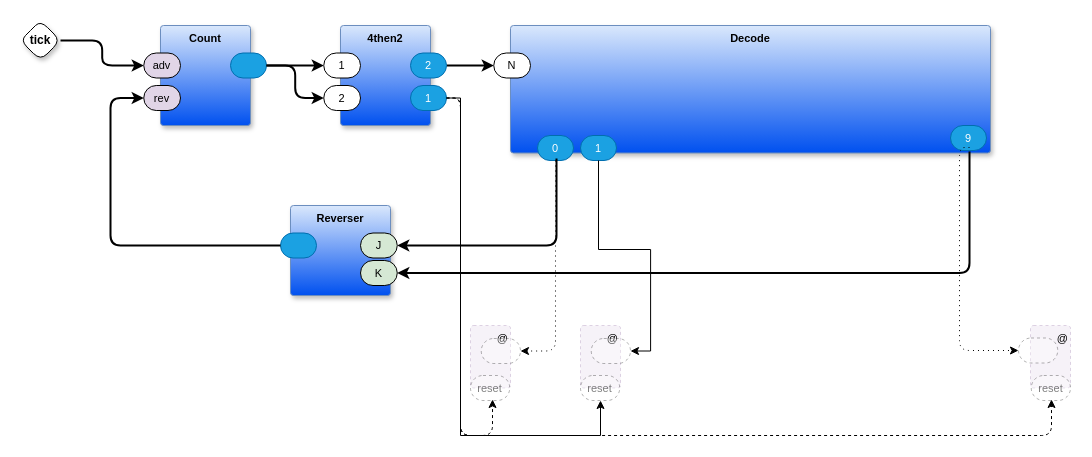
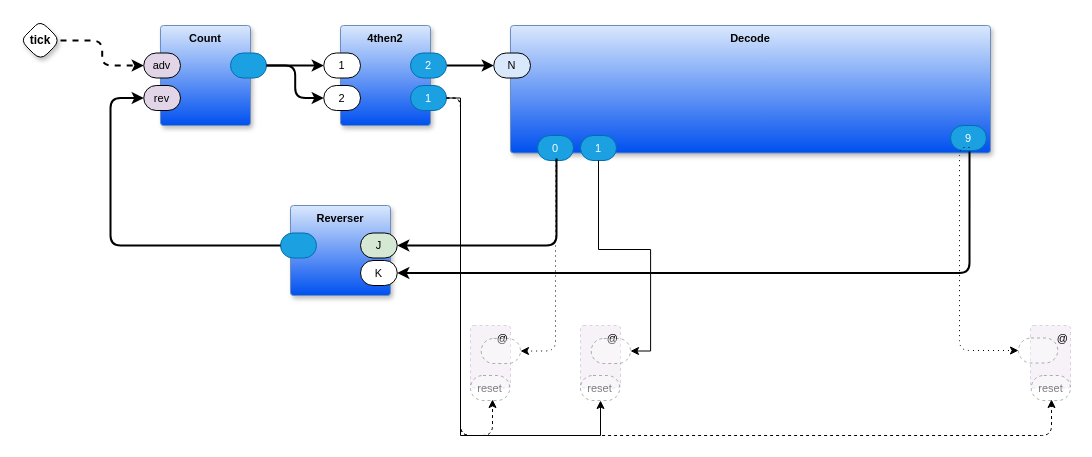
  <mxCell id="0" />
  <mxCell id="1" parent="0" />
- <mxCell id="2" style="edgeStyle=orthogonalEdgeStyle;rounded=1;orthogonalLoop=1;jettySize=auto;html=1;exitX=1;exitY=0.5;exitDx=0;exitDy=0;exitPerimeter=0;strokeWidth=2;curved=0;entryX=0;entryY=0.5;entryDx=0;entryDy=0;entryPerimeter=0;" edge="1" parent="1" source="3" target="5"><mxGeometry relative="1" as="geometry"><mxPoint x="123.25" y="65" as="targetPoint" /></mxGeometry></mxCell>
+ <mxCell id="2" style="edgeStyle=orthogonalEdgeStyle;rounded=1;orthogonalLoop=1;jettySize=auto;html=1;exitX=1;exitY=0.5;exitDx=0;exitDy=0;exitPerimeter=0;strokeWidth=2;curved=0;entryX=0;entryY=0.5;entryDx=0;entryDy=0;entryPerimeter=0;dashed=1;" edge="1" parent="1" source="3" target="5"><mxGeometry relative="1" as="geometry"><mxPoint x="123.25" y="65" as="targetPoint" /></mxGeometry></mxCell>
  <mxCell id="3" value="tick" style="rhombus;whiteSpace=wrap;html=1;rounded=1;fontStyle=1;glass=0;sketch=0;fontSize=12;points=[[0,0.5,0,0,0],[0.5,0,0,0,0],[0.5,1,0,0,0],[1,0.5,0,0,0]];shadow=1;fontFamily=Helvetica;fontColor=default;" vertex="1" parent="1"><mxGeometry x="20" y="20" width="40" height="40" as="geometry" /></mxCell>
  <mxCell id="4" value="Count" style="rounded=1;whiteSpace=wrap;html=1;container=1;recursiveResize=0;verticalAlign=top;arcSize=6;fontStyle=1;autosize=0;points=[];absoluteArcSize=1;shadow=1;strokeColor=#6c8ebf;fillColor=#dae8fc;fontFamily=Helvetica;fontSize=11;gradientColor=#0050EF;fontColor=default;" vertex="1" parent="1"><mxGeometry x="160" y="25" width="90" height="100" as="geometry"><mxRectangle x="-98" y="-1230" width="99" height="26" as="alternateBounds" /></mxGeometry></mxCell>
  <mxCell id="5" value="adv" style="rounded=1;whiteSpace=wrap;html=1;sketch=0;points=[[0,0.5,0,0,0],[1,0.5,0,0,0]];arcSize=50;fontFamily=Helvetica;fontSize=11;fontColor=default;fillColor=#e1d5e7;" vertex="1" parent="4"><mxGeometry x="-16.75" y="27.5" width="36.75" height="25" as="geometry" /></mxCell>
  <mxCell id="6" value="" style="rounded=1;whiteSpace=wrap;html=1;sketch=0;points=[[0,0.5,0,0,0],[1,0.5,0,0,0]];fillColor=#1ba1e2;fontColor=#ffffff;strokeColor=#006EAF;arcSize=50;fontFamily=Helvetica;fontSize=11;" vertex="1" parent="4"><mxGeometry x="70" y="27.5" width="36" height="25" as="geometry" /></mxCell>
  <mxCell id="7" value="rev" style="rounded=1;whiteSpace=wrap;html=1;sketch=0;points=[[0,0.5,0,0,0],[1,0.5,0,0,0]];arcSize=50;fontFamily=Helvetica;fontSize=11;fontColor=default;fillColor=#e1d5e7;" vertex="1" parent="4"><mxGeometry x="-16.75" y="60" width="36.75" height="25" as="geometry" /></mxCell>
  <mxCell id="8" value="Reverser" style="rounded=1;whiteSpace=wrap;html=1;container=1;recursiveResize=0;verticalAlign=top;arcSize=6;fontStyle=1;autosize=0;points=[];absoluteArcSize=1;shadow=1;strokeColor=#6c8ebf;fillColor=#dae8fc;fontFamily=Helvetica;fontSize=11;gradientColor=#0050EF;fontColor=default;" vertex="1" parent="1"><mxGeometry x="290" y="205" width="100" height="90" as="geometry"><mxRectangle x="-98" y="-1230" width="99" height="26" as="alternateBounds" /></mxGeometry></mxCell>
  <mxCell id="9" value="J" style="rounded=1;whiteSpace=wrap;html=1;sketch=0;points=[[0,0.5,0,0,0],[1,0.5,0,0,0]];arcSize=50;fontFamily=Helvetica;fontSize=11;fontColor=default;fillColor=#d5e8d4;" vertex="1" parent="8"><mxGeometry x="70" y="27.5" width="36.75" height="25" as="geometry" /></mxCell>
  <mxCell id="10" value="" style="rounded=1;whiteSpace=wrap;html=1;sketch=0;points=[[0,0.5,0,0,0],[1,0.5,0,0,0]];fillColor=#1ba1e2;fontColor=#ffffff;strokeColor=#006EAF;arcSize=50;fontFamily=Helvetica;fontSize=11;" vertex="1" parent="8"><mxGeometry x="-10" y="27.5" width="36" height="25" as="geometry" /></mxCell>
- <mxCell id="11" value="K" style="rounded=1;whiteSpace=wrap;html=1;sketch=0;points=[[0,0.5,0,0,0],[1,0.5,0,0,0]];arcSize=50;fontFamily=Helvetica;fontSize=11;fontColor=default;fillColor=#d5e8d4;" vertex="1" parent="8"><mxGeometry x="70" y="55" width="36.75" height="25" as="geometry" /></mxCell>
+ <mxCell id="11" value="K" style="rounded=1;whiteSpace=wrap;html=1;sketch=0;points=[[0,0.5,0,0,0],[1,0.5,0,0,0]];arcSize=50;fontFamily=Helvetica;fontSize=11;fontColor=default;" vertex="1" parent="8"><mxGeometry x="70" y="55" width="36.75" height="25" as="geometry" /></mxCell>
  <mxCell id="12" style="edgeStyle=orthogonalEdgeStyle;rounded=1;orthogonalLoop=1;jettySize=auto;html=1;exitX=0;exitY=0.5;exitDx=0;exitDy=0;exitPerimeter=0;entryX=0;entryY=0.5;entryDx=0;entryDy=0;entryPerimeter=0;curved=0;strokeWidth=2;" edge="1" parent="1" source="10" target="7"><mxGeometry relative="1" as="geometry"><Array as="points"><mxPoint x="110" y="245" /><mxPoint x="110" y="98" /></Array></mxGeometry></mxCell>
  <mxCell id="13" value="Decode" style="rounded=1;whiteSpace=wrap;html=1;container=1;recursiveResize=0;verticalAlign=top;arcSize=6;fontStyle=1;autosize=0;points=[];absoluteArcSize=1;shadow=1;strokeColor=#6c8ebf;fillColor=#dae8fc;fontFamily=Helvetica;fontSize=11;gradientColor=#0050EF;fontColor=default;" vertex="1" parent="1"><mxGeometry x="510" y="25" width="480" height="127.5" as="geometry"><mxRectangle x="-98" y="-1230" width="99" height="26" as="alternateBounds" /></mxGeometry></mxCell>
- <mxCell id="14" value="N" style="rounded=1;whiteSpace=wrap;html=1;sketch=0;points=[[0,0.5,0,0,0],[1,0.5,0,0,0]];arcSize=50;fontFamily=Helvetica;fontSize=11;fontColor=default;" vertex="1" parent="13"><mxGeometry x="-16.75" y="27.5" width="36.75" height="25" as="geometry" /></mxCell>
+ <mxCell id="14" value="N" style="rounded=1;whiteSpace=wrap;html=1;sketch=0;points=[[0,0.5,0,0,0],[1,0.5,0,0,0]];arcSize=50;fontFamily=Helvetica;fontSize=11;fontColor=default;fillColor=#dae8fc;" vertex="1" parent="13"><mxGeometry x="-16.75" y="27.5" width="36.75" height="25" as="geometry" /></mxCell>
  <mxCell id="15" value="9" style="rounded=1;whiteSpace=wrap;html=1;sketch=0;points=[[0,0.5,0,0,0],[1,0.5,0,0,0]];fillColor=#1ba1e2;fontColor=#ffffff;strokeColor=#006EAF;arcSize=50;fontFamily=Helvetica;fontSize=11;" vertex="1" parent="13"><mxGeometry x="440" y="100" width="36" height="25" as="geometry" /></mxCell>
  <mxCell id="16" value="0" style="rounded=1;whiteSpace=wrap;html=1;sketch=0;points=[[0,0.5,0,0,0],[1,0.5,0,0,0]];fillColor=#1ba1e2;fontColor=#ffffff;strokeColor=#006EAF;arcSize=50;fontFamily=Helvetica;fontSize=11;" vertex="1" parent="13"><mxGeometry x="27" y="110" width="36" height="25" as="geometry" /></mxCell>
  <mxCell id="17" value="1" style="rounded=1;whiteSpace=wrap;html=1;sketch=0;points=[[0,0.5,0,0,0],[1,0.5,0,0,0]];fillColor=#1ba1e2;fontColor=#ffffff;strokeColor=#006EAF;arcSize=50;fontFamily=Helvetica;fontSize=11;" vertex="1" parent="13"><mxGeometry x="70" y="110" width="36" height="25" as="geometry" /></mxCell>
  <mxCell id="18" style="edgeStyle=orthogonalEdgeStyle;shape=connector;curved=0;rounded=1;orthogonalLoop=1;jettySize=auto;html=1;exitX=1;exitY=0.5;exitDx=0;exitDy=0;exitPerimeter=0;entryX=0;entryY=0.5;entryDx=0;entryDy=0;entryPerimeter=0;strokeColor=default;strokeWidth=2;align=center;verticalAlign=middle;fontFamily=Helvetica;fontSize=11;fontColor=default;labelBackgroundColor=default;endArrow=classic;" edge="1" parent="1" source="33" target="14"><mxGeometry relative="1" as="geometry" /></mxCell>
  <mxCell id="19" style="edgeStyle=orthogonalEdgeStyle;shape=connector;curved=0;rounded=1;orthogonalLoop=1;jettySize=auto;html=1;entryX=1;entryY=0.5;entryDx=0;entryDy=0;entryPerimeter=0;strokeColor=default;strokeWidth=2;align=center;verticalAlign=middle;fontFamily=Helvetica;fontSize=11;fontColor=default;labelBackgroundColor=default;endArrow=classic;exitX=0.528;exitY=0.92;exitDx=0;exitDy=0;exitPerimeter=0;" edge="1" parent="1" source="16" target="9"><mxGeometry relative="1" as="geometry"><Array as="points"><mxPoint x="556" y="245" /></Array></mxGeometry></mxCell>
  <mxCell id="20" style="edgeStyle=orthogonalEdgeStyle;shape=connector;curved=0;rounded=1;orthogonalLoop=1;jettySize=auto;html=1;entryX=1;entryY=0.5;entryDx=0;entryDy=0;entryPerimeter=0;strokeColor=default;strokeWidth=2;align=center;verticalAlign=middle;fontFamily=Helvetica;fontSize=11;fontColor=default;labelBackgroundColor=default;endArrow=classic;exitX=0.528;exitY=1.04;exitDx=0;exitDy=0;exitPerimeter=0;" edge="1" parent="1" source="15" target="11"><mxGeometry relative="1" as="geometry" /></mxCell>
  <mxCell id="21" value="@" style="rounded=1;sketch=0;container=1;recursiveResize=0;verticalAlign=top;arcSize=6;fontStyle=0;autosize=0;points=[];absoluteArcSize=1;shadow=0;strokeColor=#9673a6;fillColor=#e1d5e7;fontFamily=Helvetica;fontSize=11;dashed=1;opacity=30;align=right;labelBackgroundColor=none;" vertex="1" parent="1"><mxGeometry x="1030" y="325" width="40" height="62.5" as="geometry"><mxRectangle x="-98" y="-1230" width="99" height="26" as="alternateBounds" /></mxGeometry></mxCell>
  <mxCell id="22" value="" style="rounded=1;whiteSpace=wrap;html=1;sketch=0;points=[[0,0.5,0,0,0],[1,0.5,0,0,0]];arcSize=50;fontFamily=Helvetica;fontSize=11;fontColor=default;dashed=1;textOpacity=50;opacity=30;fontStyle=0;labelBackgroundColor=none;" vertex="1" parent="21"><mxGeometry x="-12" y="12.5" width="39.25" height="25" as="geometry" /></mxCell>
  <mxCell id="23" value="reset" style="rounded=1;whiteSpace=wrap;html=1;sketch=0;points=[[0,0.5,0,0,0],[1,0.5,0,0,0]];arcSize=50;fontFamily=Helvetica;fontSize=11;fontColor=default;dashed=1;textOpacity=50;opacity=30;fontStyle=0;labelBackgroundColor=none;" vertex="1" parent="21"><mxGeometry x="0.75" y="50" width="39.25" height="25" as="geometry" /></mxCell>
  <mxCell id="24" style="edgeStyle=orthogonalEdgeStyle;shape=connector;curved=0;rounded=1;orthogonalLoop=1;jettySize=auto;html=1;entryX=0;entryY=0.5;entryDx=0;entryDy=0;entryPerimeter=0;strokeColor=default;strokeWidth=1;align=center;verticalAlign=middle;fontFamily=Helvetica;fontSize=11;fontColor=default;labelBackgroundColor=default;endArrow=classic;exitX=0.528;exitY=0.88;exitDx=0;exitDy=0;exitPerimeter=0;dashed=1;dashPattern=1 4;" edge="1" parent="1" source="15" target="22"><mxGeometry relative="1" as="geometry"><Array as="points"><mxPoint x="959" y="350" /></Array></mxGeometry></mxCell>
  <mxCell id="25" value="@" style="rounded=1;sketch=0;container=1;recursiveResize=0;verticalAlign=top;arcSize=6;fontStyle=0;autosize=0;points=[];absoluteArcSize=1;shadow=0;strokeColor=#9673a6;fillColor=#e1d5e7;fontFamily=Helvetica;fontSize=11;dashed=1;opacity=30;align=right;labelBackgroundColor=none;" vertex="1" parent="1"><mxGeometry x="470" y="325" width="40" height="62.5" as="geometry"><mxRectangle x="-98" y="-1230" width="99" height="26" as="alternateBounds" /></mxGeometry></mxCell>
  <mxCell id="26" value="" style="rounded=1;whiteSpace=wrap;html=1;sketch=0;points=[[0,0.5,0,0,0],[1,0.5,0,0,0]];arcSize=50;fontFamily=Helvetica;fontSize=11;fontColor=default;dashed=1;textOpacity=50;opacity=30;fontStyle=0;labelBackgroundColor=none;" vertex="1" parent="25"><mxGeometry x="10.75" y="13" width="39.25" height="25" as="geometry" /></mxCell>
  <mxCell id="27" value="reset" style="rounded=1;whiteSpace=wrap;html=1;sketch=0;points=[[0,0.5,0,0,0],[1,0.5,0,0,0]];arcSize=50;fontFamily=Helvetica;fontSize=11;fontColor=default;dashed=1;textOpacity=50;opacity=30;fontStyle=0;labelBackgroundColor=none;" vertex="1" parent="25"><mxGeometry y="50" width="39.25" height="25" as="geometry" /></mxCell>
  <mxCell id="28" style="edgeStyle=orthogonalEdgeStyle;shape=connector;curved=0;rounded=1;orthogonalLoop=1;jettySize=auto;html=1;entryX=1;entryY=0.5;entryDx=0;entryDy=0;entryPerimeter=0;dashed=1;dashPattern=1 4;strokeColor=default;strokeWidth=1;align=center;verticalAlign=middle;fontFamily=Helvetica;fontSize=11;fontColor=default;labelBackgroundColor=default;endArrow=classic;" edge="1" parent="1" source="16" target="26"><mxGeometry relative="1" as="geometry"><Array as="points"><mxPoint x="555" y="351" /></Array></mxGeometry></mxCell>
  <mxCell id="29" style="edgeStyle=orthogonalEdgeStyle;shape=connector;curved=0;rounded=1;orthogonalLoop=1;jettySize=auto;html=1;exitX=1;exitY=0.5;exitDx=0;exitDy=0;exitPerimeter=0;entryX=0;entryY=0.5;entryDx=0;entryDy=0;entryPerimeter=0;strokeColor=default;align=center;verticalAlign=middle;fontFamily=Helvetica;fontSize=11;fontColor=default;labelBackgroundColor=default;endArrow=classic;strokeWidth=2;" edge="1" parent="1" source="6" target="32"><mxGeometry relative="1" as="geometry" /></mxCell>
  <mxCell id="30" style="edgeStyle=orthogonalEdgeStyle;shape=connector;curved=0;rounded=1;orthogonalLoop=1;jettySize=auto;html=1;exitX=1;exitY=0.5;exitDx=0;exitDy=0;exitPerimeter=0;entryX=0;entryY=0.5;entryDx=0;entryDy=0;entryPerimeter=0;strokeColor=default;align=center;verticalAlign=middle;fontFamily=Helvetica;fontSize=11;fontColor=default;labelBackgroundColor=default;endArrow=classic;strokeWidth=2;" edge="1" parent="1" source="6" target="34"><mxGeometry relative="1" as="geometry" /></mxCell>
  <mxCell id="31" value="4then2" style="rounded=1;whiteSpace=wrap;html=1;container=1;recursiveResize=0;verticalAlign=top;arcSize=6;fontStyle=1;autosize=0;points=[];absoluteArcSize=1;shadow=1;strokeColor=#6c8ebf;fillColor=#dae8fc;fontFamily=Helvetica;fontSize=11;gradientColor=#0050EF;fontColor=default;" vertex="1" parent="1"><mxGeometry x="340" y="25" width="90" height="100" as="geometry"><mxRectangle x="-98" y="-1230" width="99" height="26" as="alternateBounds" /></mxGeometry></mxCell>
  <mxCell id="32" value="1" style="rounded=1;whiteSpace=wrap;html=1;sketch=0;points=[[0,0.5,0,0,0],[1,0.5,0,0,0]];arcSize=50;fontFamily=Helvetica;fontSize=11;fontColor=default;" vertex="1" parent="31"><mxGeometry x="-16.75" y="27.5" width="36.75" height="25" as="geometry" /></mxCell>
  <mxCell id="33" value="2" style="rounded=1;whiteSpace=wrap;html=1;sketch=0;points=[[0,0.5,0,0,0],[1,0.5,0,0,0]];fillColor=#1ba1e2;fontColor=#ffffff;strokeColor=#006EAF;arcSize=50;fontFamily=Helvetica;fontSize=11;" vertex="1" parent="31"><mxGeometry x="70" y="27.5" width="36" height="25" as="geometry" /></mxCell>
  <mxCell id="34" value="2" style="rounded=1;whiteSpace=wrap;html=1;sketch=0;points=[[0,0.5,0,0,0],[1,0.5,0,0,0]];arcSize=50;fontFamily=Helvetica;fontSize=11;fontColor=default;" vertex="1" parent="31"><mxGeometry x="-16.75" y="60" width="36.75" height="25" as="geometry" /></mxCell>
  <mxCell id="35" value="1" style="rounded=1;whiteSpace=wrap;html=1;sketch=0;points=[[0,0.5,0,0,0],[1,0.5,0,0,0]];fillColor=#1ba1e2;fontColor=#ffffff;strokeColor=#006EAF;arcSize=50;fontFamily=Helvetica;fontSize=11;" vertex="1" parent="31"><mxGeometry x="70" y="60" width="36" height="25" as="geometry" /></mxCell>
  <mxCell id="36" style="edgeStyle=orthogonalEdgeStyle;shape=connector;curved=0;rounded=1;orthogonalLoop=1;jettySize=auto;html=1;exitX=1;exitY=0.5;exitDx=0;exitDy=0;exitPerimeter=0;entryX=0.561;entryY=0.96;entryDx=0;entryDy=0;entryPerimeter=0;dashed=1;strokeColor=default;align=center;verticalAlign=middle;fontFamily=Helvetica;fontSize=11;fontColor=default;labelBackgroundColor=default;endArrow=classic;" edge="1" parent="1" source="35" target="27"><mxGeometry relative="1" as="geometry"><Array as="points"><mxPoint x="460" y="98" /><mxPoint x="460" y="435" /><mxPoint x="492" y="435" /></Array><mxPoint x="628" y="659.5" as="sourcePoint" /></mxGeometry></mxCell>
  <mxCell id="37" style="edgeStyle=orthogonalEdgeStyle;shape=connector;curved=0;rounded=1;orthogonalLoop=1;jettySize=auto;html=1;exitX=1;exitY=0.5;exitDx=0;exitDy=0;exitPerimeter=0;entryX=0.516;entryY=0.96;entryDx=0;entryDy=0;entryPerimeter=0;dashed=1;strokeColor=default;align=center;verticalAlign=middle;fontFamily=Helvetica;fontSize=11;fontColor=default;labelBackgroundColor=default;endArrow=classic;" edge="1" parent="1" source="35" target="23"><mxGeometry relative="1" as="geometry"><Array as="points"><mxPoint x="460" y="98" /><mxPoint x="460" y="435" /><mxPoint x="1051" y="435" /></Array><mxPoint x="898" y="659.5" as="sourcePoint" /></mxGeometry></mxCell>
  <mxCell id="38" value="@" style="rounded=1;sketch=0;container=1;recursiveResize=0;verticalAlign=top;arcSize=6;fontStyle=0;autosize=0;points=[];absoluteArcSize=1;shadow=0;strokeColor=#9673a6;fillColor=#e1d5e7;fontFamily=Helvetica;fontSize=11;dashed=1;opacity=30;align=right;labelBackgroundColor=none;" vertex="1" parent="1"><mxGeometry x="580" y="325" width="40" height="62.5" as="geometry"><mxRectangle x="-98" y="-1230" width="99" height="26" as="alternateBounds" /></mxGeometry></mxCell>
  <mxCell id="39" value="" style="rounded=1;whiteSpace=wrap;html=1;sketch=0;points=[[0,0.5,0,0,0],[1,0.5,0,0,0]];arcSize=50;fontFamily=Helvetica;fontSize=11;fontColor=default;dashed=1;textOpacity=50;opacity=30;fontStyle=0;labelBackgroundColor=none;" vertex="1" parent="38"><mxGeometry x="10.75" y="13" width="39.25" height="25" as="geometry" /></mxCell>
  <mxCell id="40" value="reset" style="rounded=1;whiteSpace=wrap;html=1;sketch=0;points=[[0,0.5,0,0,0],[1,0.5,0,0,0]];arcSize=50;fontFamily=Helvetica;fontSize=11;fontColor=default;dashed=1;textOpacity=50;opacity=30;fontStyle=0;labelBackgroundColor=none;" vertex="1" parent="38"><mxGeometry y="50" width="39.25" height="25" as="geometry" /></mxCell>
  <mxCell id="41" style="edgeStyle=orthogonalEdgeStyle;rounded=0;orthogonalLoop=1;jettySize=auto;html=1;entryX=1;entryY=0.5;entryDx=0;entryDy=0;entryPerimeter=0;" edge="1" parent="1" source="17" target="39"><mxGeometry relative="1" as="geometry" /></mxCell>
  <mxCell id="42" style="edgeStyle=orthogonalEdgeStyle;rounded=0;orthogonalLoop=1;jettySize=auto;html=1;exitX=1;exitY=0.5;exitDx=0;exitDy=0;exitPerimeter=0;entryX=0.51;entryY=1;entryDx=0;entryDy=0;entryPerimeter=0;" edge="1" parent="1" source="35" target="40"><mxGeometry relative="1" as="geometry"><Array as="points"><mxPoint x="460" y="98" /><mxPoint x="460" y="435" /><mxPoint x="600" y="435" /></Array></mxGeometry></mxCell>
